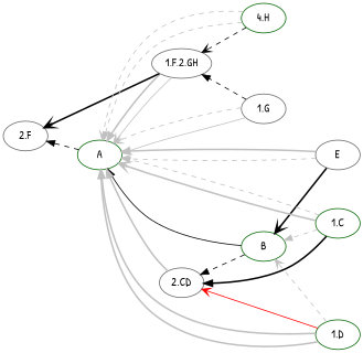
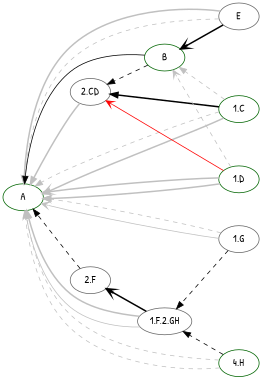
  digraph {
    fontname="Patrick Hand"
    rankdir=RL
    node [color=gray40 fontname="Patrick Hand"]
    edge [arrowhead=normal color=grey fontname="Patrick Hand" style=dashed]
    E
    A [color=darkgreen]
    B [color=darkgreen]
    "2.CD"
    "1.C" [color=darkgreen]
    "1.F,2.GH"
    "2.F"
    "1.D" [color=darkgreen]
    "1.G"
    n10 [color=darkgreen label="4.H"]
    E -> A [arrowhead=vee]
    E -> A [style=bold]
    E -> B [arrowhead=vee color=black style=bold]
    B -> A [color=black style=solid]
    B -> "2.CD" [color=black]
    "2.CD" -> A [style=bold]
    "1.C" -> A [arrowhead=vee style=bold]
    "1.C" -> A
    "1.C" -> B
    "1.C" -> "2.CD" [color=black style=bold]
    "1.F,2.GH" -> A [arrowhead=vee style=solid]
    "1.F,2.GH" -> A [style=bold]
    "1.F,2.GH" -> "2.F" [arrowhead=vee color=black style=bold]
-   A -> "2.F" [color=black]
+   "2.F" -> A [color=black]
    "1.D" -> A [style=bold]
    "1.D" -> A [style=bold]
    "1.D" -> B [arrowhead=vee]
    "1.D" -> "2.CD" [arrowhead=vee color=red style=solid]
    "1.G" -> A [arrowhead=vee style=solid]
    "1.G" -> A [arrowhead=vee]
    "1.G" -> "1.F,2.GH" [color=black]
    n10 -> A
    n10 -> A [arrowhead=vee]
-   n10 -> "1.F,2.GH" [arrowhead=vee color=black]
+   n10 -> "1.F,2.GH" [color=black]
  }
